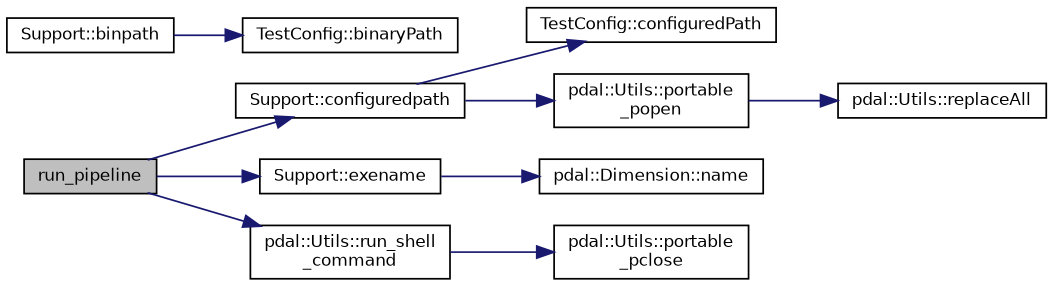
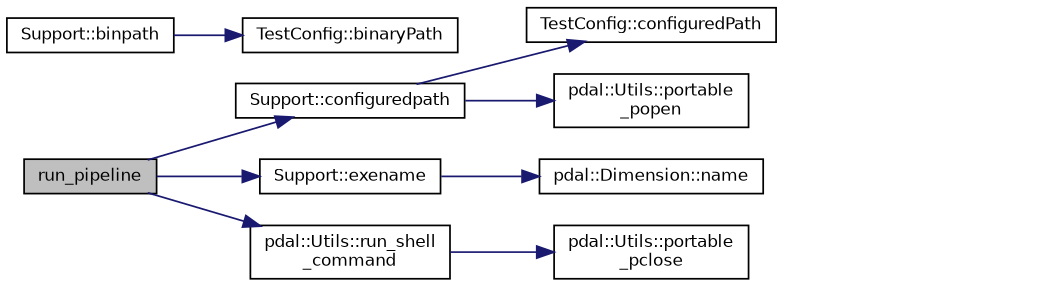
  digraph {
    rankdir=LR
    node [color=black fillcolor=white fontname=Helvetica fontsize=10 shape=record style=filled]
    edge [color=midnightblue fontname=Helvetica fontsize=10 labelfontname=Helvetica labelfontsize=10 style=solid]
    n1 [fillcolor=grey75 fontcolor=black height=0.2 label=run_pipeline width=0.4]
    n2 [height=0.2 label="Support::configuredpath" width=0.4]
    n3 [height=0.2 label="Support::exename" width=0.4]
    n4 [height=0.2 label="pdal::Utils::run_shell\l_command" width=0.4]
    n5 [height=0.2 label="Support::binpath" width=0.4]
    n6 [height=0.2 label="TestConfig::binaryPath" width=0.4]
    n7 [height=0.2 label="TestConfig::configuredPath" width=0.4]
    n8 [height=0.2 label="pdal::Utils::portable\l_popen" width=0.4]
    n9 [height=0.2 label="pdal::Dimension::name" width=0.4]
    n10 [height=0.2 label="pdal::Utils::portable\l_pclose" width=0.4]
-   n11 [height=0.2 label="pdal::Utils::replaceAll" width=0.4]
    n1 -> n2
    n1 -> n3
    n1 -> n4
    n2 -> n7
    n2 -> n8
    n3 -> n9
    n4 -> n10
    n5 -> n6
-   n8 -> n11
  }
